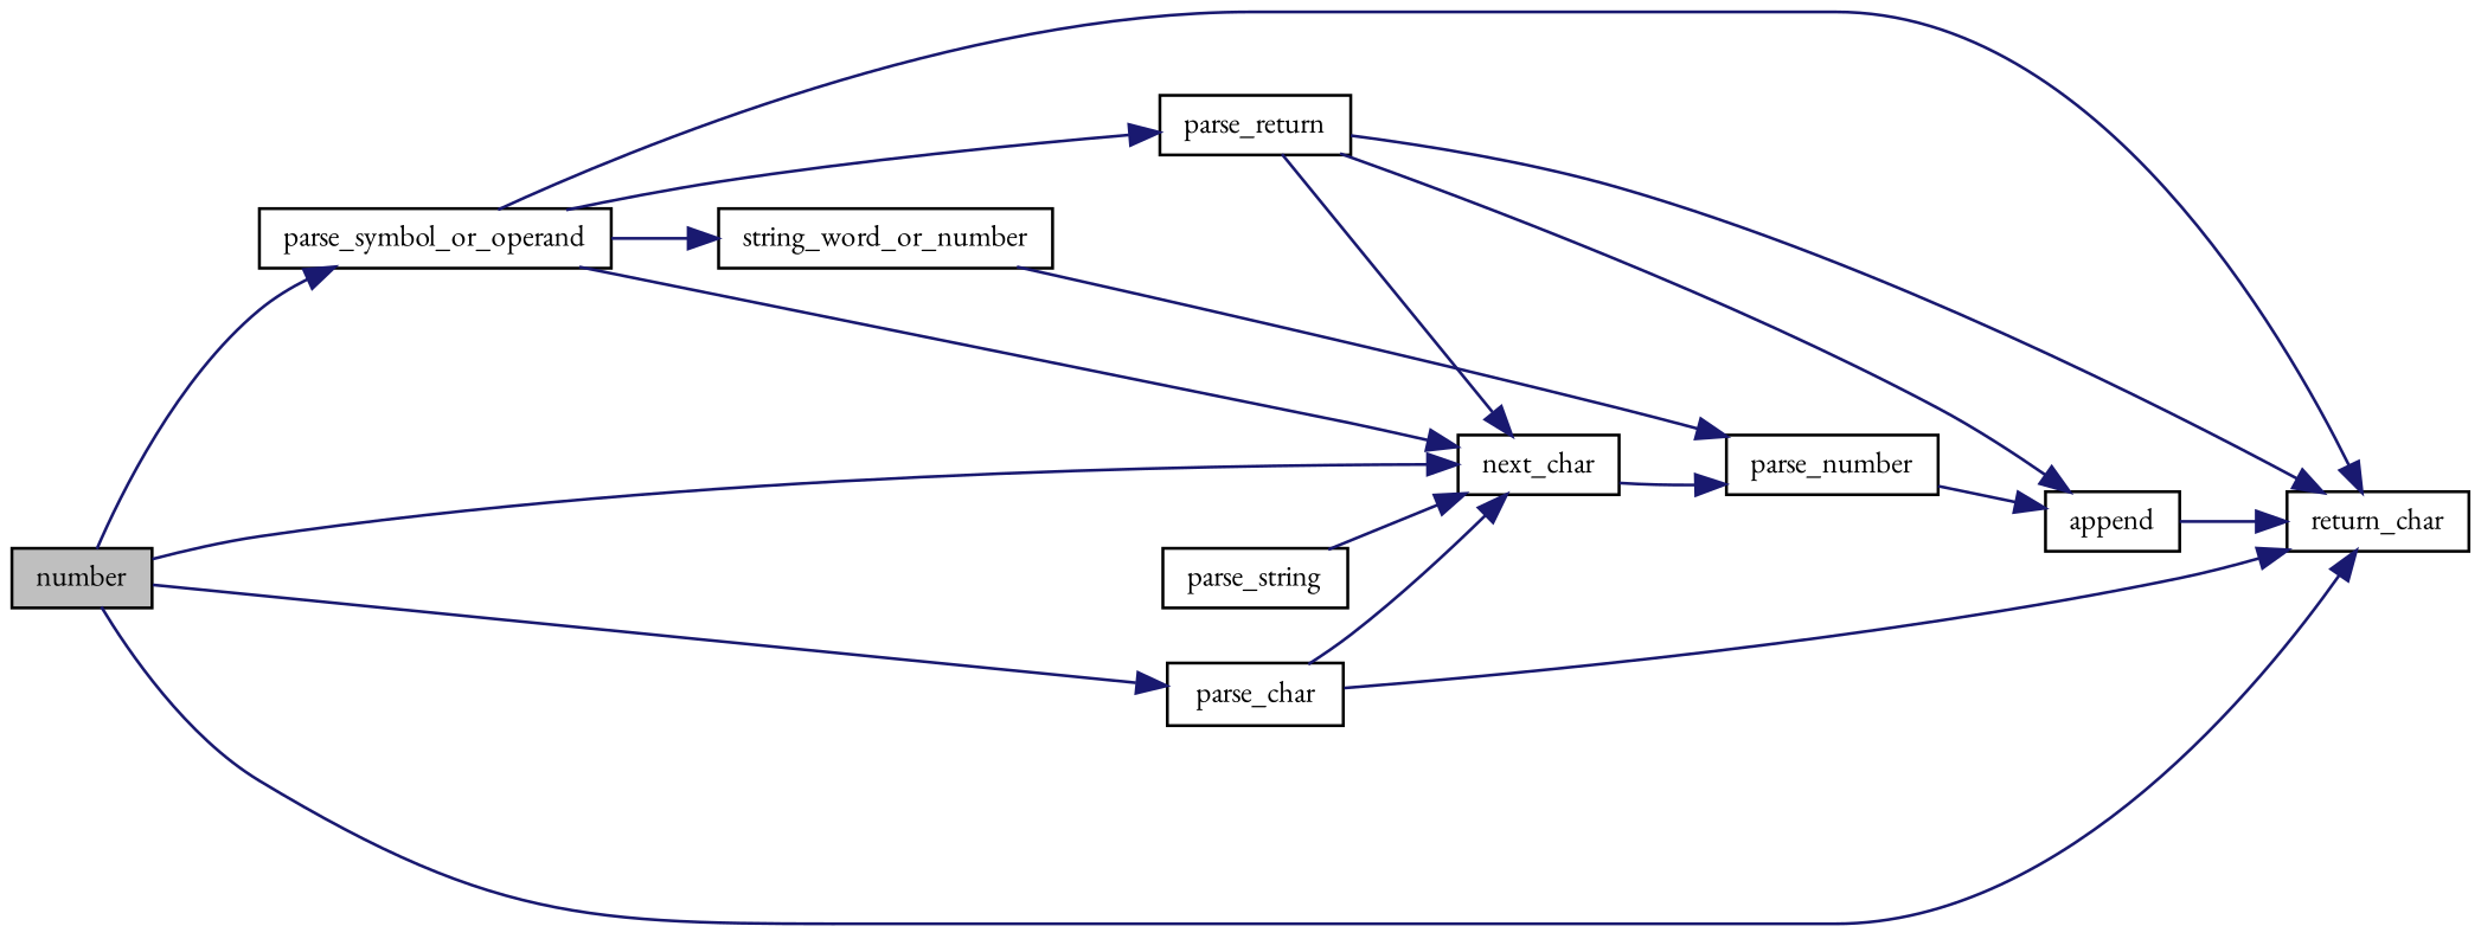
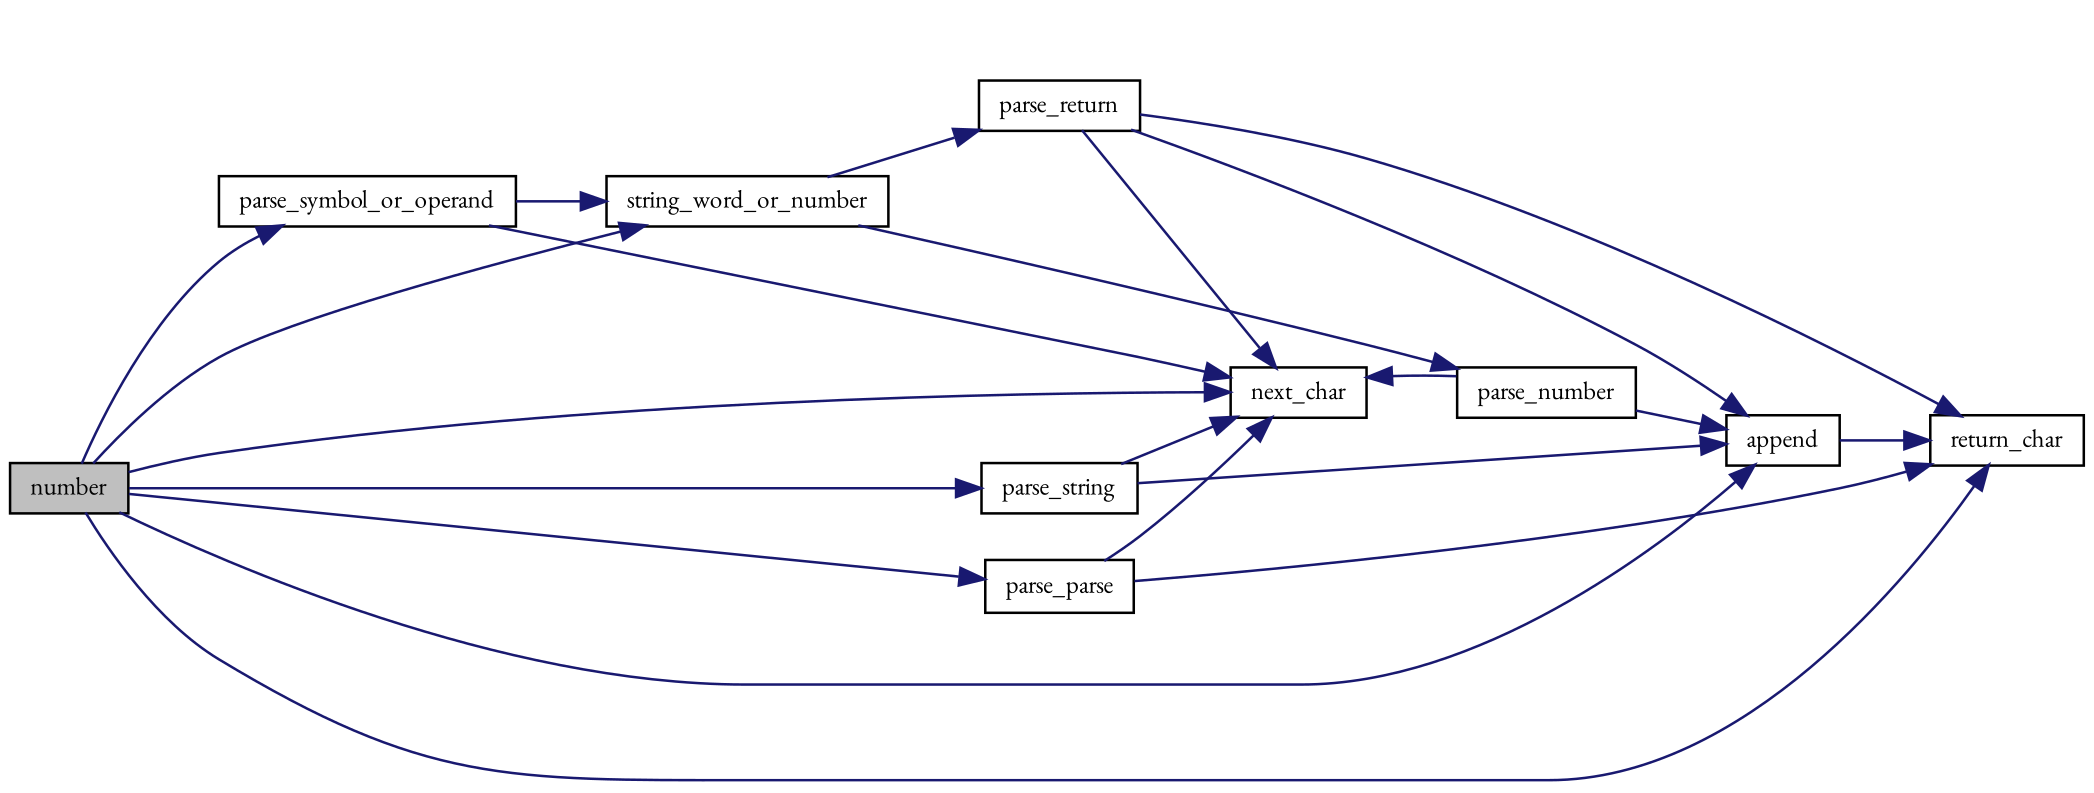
  digraph {
    fontname="EB Garamond"
    rankdir=LR
    node [color=black fillcolor=white fontname="EB Garamond" fontsize=10 shape=record style=filled]
    edge [color=midnightblue fontname="EB Garamond" fontsize=10 labelfontname=Helvetica labelfontsize=10 style=solid]
    n1 [fillcolor=grey75 fontcolor=black height=0.2 label=number width=0.4]
    n2 [height=0.2 label=parse_symbol_or_operand width=0.4]
    n3 [height=0.2 label=next_char width=0.4]
    n4 [height=0.2 label=string_word_or_number width=0.4]
    n5 [height=0.2 label=append width=0.4]
    n6 [height=0.2 label=return_char width=0.4]
-   n7 [height=0.2 label=parse_char width=0.4]
+   n7 [height=0.2 label=parse_parse width=0.4]
    n8 [height=0.2 label=parse_string width=0.4]
    n9 [height=0.2 label=parse_number width=0.4]
    n10 [height=0.2 label=parse_return width=0.4]
    n1 -> n2
    n1 -> n3
+   n1 -> n4
+   n1 -> n5
    n1 -> n6
    n1 -> n7
+   n1 -> n8
    n2 -> n3
    n2 -> n4
-   n2 -> n6
    n4 -> n9
-   n2 -> n10
+   n4 -> n10
    n5 -> n6
    n7 -> n3
    n7 -> n6
    n8 -> n3
-   n3 -> n9
+   n8 -> n5
+   n9 -> n3
    n9 -> n5
    n10 -> n3
    n10 -> n5
    n10 -> n6
  }
